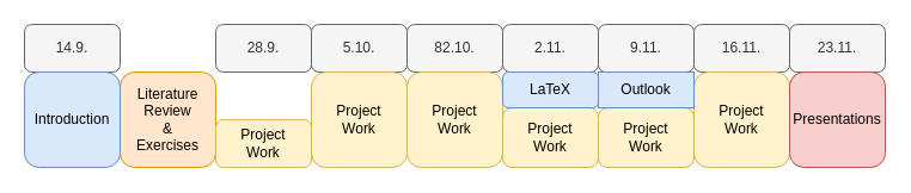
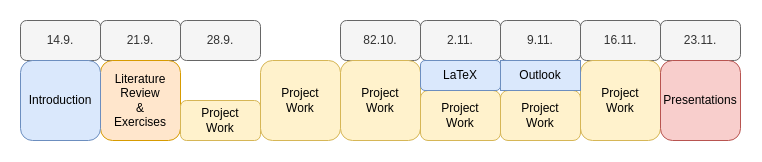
  <mxCell id="0" />
  <mxCell id="1" parent="0" />
  <mxCell id="2" value="14.9." style="rounded=1;whiteSpace=wrap;html=1;fillColor=#f5f5f5;fontColor=#333333;strokeColor=#666666;" parent="1" vertex="1"><mxGeometry x="20" y="20" width="80" height="40" as="geometry" /></mxCell>
+ <mxCell id="3" value="21.9." style="rounded=1;whiteSpace=wrap;html=1;fillColor=#f5f5f5;fontColor=#333333;strokeColor=#666666;" parent="1" vertex="1"><mxGeometry x="100" y="20" width="80" height="40" as="geometry" /></mxCell>
  <mxCell id="4" value="28.9." style="rounded=1;whiteSpace=wrap;html=1;fillColor=#f5f5f5;fontColor=#333333;strokeColor=#666666;" parent="1" vertex="1"><mxGeometry x="180" y="20" width="80" height="40" as="geometry" /></mxCell>
- <mxCell id="5" value="5.10." style="rounded=1;whiteSpace=wrap;html=1;fillColor=#f5f5f5;fontColor=#333333;strokeColor=#666666;" parent="1" vertex="1"><mxGeometry x="260" y="20" width="80" height="40" as="geometry" /></mxCell>
  <mxCell id="6" value="82.10." style="rounded=1;whiteSpace=wrap;html=1;fillColor=#f5f5f5;fontColor=#333333;strokeColor=#666666;" parent="1" vertex="1"><mxGeometry x="340" y="20" width="80" height="40" as="geometry" /></mxCell>
  <mxCell id="7" value="2.11." style="rounded=1;whiteSpace=wrap;html=1;fillColor=#f5f5f5;fontColor=#333333;strokeColor=#666666;" parent="1" vertex="1"><mxGeometry x="420" y="20" width="80" height="40" as="geometry" /></mxCell>
  <mxCell id="8" value="9.11." style="rounded=1;whiteSpace=wrap;html=1;fillColor=#f5f5f5;fontColor=#333333;strokeColor=#666666;" parent="1" vertex="1"><mxGeometry x="500" y="20" width="80" height="40" as="geometry" /></mxCell>
  <mxCell id="9" value="16.11." style="rounded=1;whiteSpace=wrap;html=1;fillColor=#f5f5f5;fontColor=#333333;strokeColor=#666666;" parent="1" vertex="1"><mxGeometry x="580" y="20" width="80" height="40" as="geometry" /></mxCell>
  <mxCell id="10" value="23.11." style="rounded=1;whiteSpace=wrap;html=1;fillColor=#f5f5f5;fontColor=#333333;strokeColor=#666666;" parent="1" vertex="1"><mxGeometry x="660" y="20" width="80" height="40" as="geometry" /></mxCell>
  <mxCell id="11" value="Literature&lt;br&gt;Review&lt;br&gt;&amp;amp;&lt;br&gt;Exercises" style="rounded=1;whiteSpace=wrap;html=1;fillColor=#ffe6cc;strokeColor=#d79b00;" parent="1" vertex="1"><mxGeometry x="100" y="60" width="80" height="80" as="geometry" /></mxCell>
  <mxCell id="12" value="Project&lt;br&gt;Work" style="rounded=1;whiteSpace=wrap;html=1;fillColor=#fff2cc;strokeColor=#d6b656;" parent="1" vertex="1"><mxGeometry x="180" y="100" width="80" height="40" as="geometry" /></mxCell>
  <mxCell id="13" value="Project&lt;br&gt;Work" style="rounded=1;whiteSpace=wrap;html=1;fillColor=#fff2cc;strokeColor=#d6b656;" parent="1" vertex="1"><mxGeometry x="260" y="60" width="80" height="80" as="geometry" /></mxCell>
  <mxCell id="14" value="Project&lt;br&gt;Work" style="rounded=1;whiteSpace=wrap;html=1;fillColor=#fff2cc;strokeColor=#d6b656;" parent="1" vertex="1"><mxGeometry x="340" y="60" width="80" height="80" as="geometry" /></mxCell>
  <mxCell id="15" value="Project&lt;br&gt;Work" style="rounded=1;whiteSpace=wrap;html=1;fillColor=#fff2cc;strokeColor=#d6b656;" parent="1" vertex="1"><mxGeometry x="420" y="90" width="80" height="50" as="geometry" /></mxCell>
  <mxCell id="16" value="Project&lt;br&gt;Work" style="rounded=1;whiteSpace=wrap;html=1;fillColor=#fff2cc;strokeColor=#d6b656;" parent="1" vertex="1"><mxGeometry x="580" y="60" width="80" height="80" as="geometry" /></mxCell>
  <mxCell id="17" value="Project&lt;br&gt;Work" style="rounded=1;whiteSpace=wrap;html=1;fillColor=#fff2cc;strokeColor=#d6b656;" parent="1" vertex="1"><mxGeometry x="500" y="90" width="80" height="50" as="geometry" /></mxCell>
  <mxCell id="18" value="Presentations" style="rounded=1;whiteSpace=wrap;html=1;fillColor=#f8cecc;strokeColor=#b85450;" parent="1" vertex="1"><mxGeometry x="660" y="60" width="80" height="80" as="geometry" /></mxCell>
  <mxCell id="19" value="Outlook" style="whiteSpace=wrap;html=1;fillColor=#dae8fc;strokeColor=#6c8ebf;rounded=0;" parent="1" vertex="1"><mxGeometry x="500" y="60" width="80" height="30" as="geometry" /></mxCell>
  <mxCell id="20" value="Introduction" style="rounded=1;whiteSpace=wrap;html=1;fillColor=#dae8fc;strokeColor=#6c8ebf;" parent="1" vertex="1"><mxGeometry x="20" y="60" width="80" height="80" as="geometry" /></mxCell>
  <mxCell id="21" value="LaTeX" style="rounded=1;whiteSpace=wrap;html=1;fillColor=#dae8fc;strokeColor=#6c8ebf;" vertex="1" parent="1"><mxGeometry x="420" y="60" width="80" height="30" as="geometry" /></mxCell>
